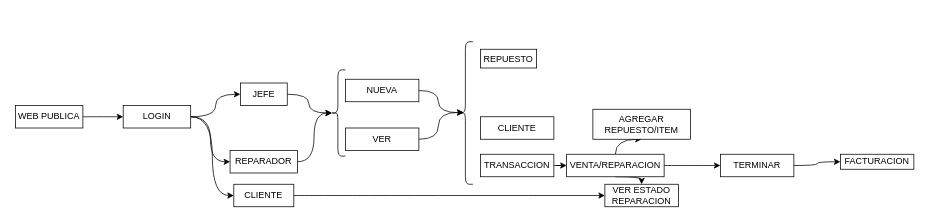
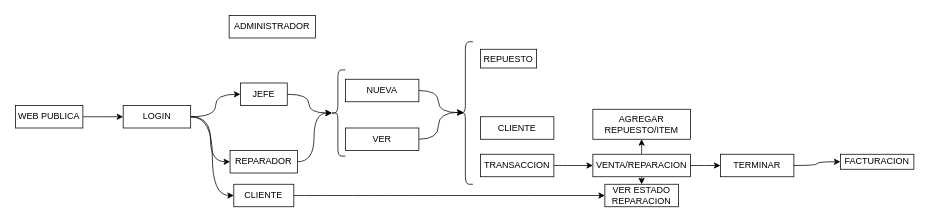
  <mxCell id="0" />
  <mxCell id="1" parent="0" />
  <mxCell id="2" style="edgeStyle=orthogonalEdgeStyle;shape=connector;curved=1;rounded=0;orthogonalLoop=1;jettySize=auto;html=1;exitX=1;exitY=0.5;exitDx=0;exitDy=0;entryX=0;entryY=0.5;entryDx=0;entryDy=0;labelBackgroundColor=default;strokeColor=default;fontFamily=Helvetica;fontSize=11;fontColor=default;endArrow=classic;" parent="1" source="5" target="9" edge="1"><mxGeometry relative="1" as="geometry" /></mxCell>
  <mxCell id="3" style="edgeStyle=orthogonalEdgeStyle;shape=connector;curved=1;rounded=0;orthogonalLoop=1;jettySize=auto;html=1;exitX=1;exitY=0.5;exitDx=0;exitDy=0;entryX=0;entryY=0.5;entryDx=0;entryDy=0;labelBackgroundColor=default;strokeColor=default;fontFamily=Helvetica;fontSize=11;fontColor=default;endArrow=classic;" parent="1" source="5" target="12" edge="1"><mxGeometry relative="1" as="geometry" /></mxCell>
  <mxCell id="4" style="edgeStyle=orthogonalEdgeStyle;shape=connector;curved=1;rounded=0;orthogonalLoop=1;jettySize=auto;html=1;exitX=1;exitY=0.5;exitDx=0;exitDy=0;entryX=0;entryY=0.5;entryDx=0;entryDy=0;labelBackgroundColor=default;strokeColor=default;fontFamily=Helvetica;fontSize=11;fontColor=default;endArrow=classic;" parent="1" source="5" target="7" edge="1"><mxGeometry relative="1" as="geometry" /></mxCell>
  <mxCell id="5" value="LOGIN" style="rounded=0;whiteSpace=wrap;html=1;" parent="1" vertex="1"><mxGeometry x="163.75" y="140" width="90" height="30" as="geometry" /></mxCell>
  <mxCell id="6" style="edgeStyle=orthogonalEdgeStyle;shape=connector;curved=1;rounded=0;orthogonalLoop=1;jettySize=auto;html=1;exitX=1;exitY=0.5;exitDx=0;exitDy=0;entryX=0;entryY=0.5;entryDx=0;entryDy=0;labelBackgroundColor=default;strokeColor=default;fontFamily=Helvetica;fontSize=11;fontColor=default;endArrow=classic;" parent="1" source="7" target="17" edge="1"><mxGeometry relative="1" as="geometry" /></mxCell>
  <mxCell id="7" value="CLIENTE" style="rounded=0;whiteSpace=wrap;html=1;" parent="1" vertex="1"><mxGeometry x="311.25" y="245" width="80" height="30" as="geometry" /></mxCell>
  <mxCell id="8" style="edgeStyle=orthogonalEdgeStyle;shape=connector;curved=1;rounded=0;orthogonalLoop=1;jettySize=auto;html=1;exitX=1;exitY=0.5;exitDx=0;exitDy=0;labelBackgroundColor=default;strokeColor=default;fontFamily=Helvetica;fontSize=11;fontColor=default;endArrow=classic;entryX=0.1;entryY=0.5;entryDx=0;entryDy=0;entryPerimeter=0;" edge="1" parent="1" source="9" target="33"><mxGeometry relative="1" as="geometry"><mxPoint x="430" y="150" as="targetPoint" /></mxGeometry></mxCell>
  <mxCell id="9" value="REPARADOR" style="rounded=0;whiteSpace=wrap;html=1;" parent="1" vertex="1"><mxGeometry x="306.25" y="200" width="90" height="30" as="geometry" /></mxCell>
+ <mxCell id="10" value="ADMINISTRADOR" style="rounded=0;whiteSpace=wrap;html=1;" parent="1" vertex="1"><mxGeometry x="305" y="20" width="115" height="30" as="geometry" /></mxCell>
  <mxCell id="11" style="edgeStyle=orthogonalEdgeStyle;shape=connector;curved=1;rounded=0;orthogonalLoop=1;jettySize=auto;html=1;exitX=1;exitY=0.5;exitDx=0;exitDy=0;entryX=0.1;entryY=0.5;entryDx=0;entryDy=0;entryPerimeter=0;labelBackgroundColor=default;strokeColor=default;fontFamily=Helvetica;fontSize=11;fontColor=default;endArrow=classic;" edge="1" parent="1" source="12" target="33"><mxGeometry relative="1" as="geometry" /></mxCell>
  <mxCell id="12" value="JEFE" style="rounded=0;whiteSpace=wrap;html=1;" parent="1" vertex="1"><mxGeometry x="320" y="110" width="62.5" height="30" as="geometry" /></mxCell>
  <mxCell id="13" style="edgeStyle=orthogonalEdgeStyle;shape=connector;curved=1;rounded=0;orthogonalLoop=1;jettySize=auto;html=1;exitX=1;exitY=0.5;exitDx=0;exitDy=0;entryX=0;entryY=0.5;entryDx=0;entryDy=0;labelBackgroundColor=default;strokeColor=default;fontFamily=Helvetica;fontSize=11;fontColor=default;endArrow=classic;" parent="1" source="14" target="5" edge="1"><mxGeometry relative="1" as="geometry" /></mxCell>
  <mxCell id="14" value="WEB PUBLICA" style="rounded=0;whiteSpace=wrap;html=1;" parent="1" vertex="1"><mxGeometry x="20" y="140" width="90" height="30" as="geometry" /></mxCell>
  <mxCell id="15" style="edgeStyle=orthogonalEdgeStyle;shape=connector;curved=1;rounded=0;orthogonalLoop=1;jettySize=auto;html=1;entryX=0;entryY=0.5;entryDx=0;entryDy=0;labelBackgroundColor=default;strokeColor=default;fontFamily=Helvetica;fontSize=11;fontColor=default;endArrow=classic;" edge="1" parent="1" source="16" target="22"><mxGeometry relative="1" as="geometry" /></mxCell>
  <mxCell id="16" value="TRANSACCION" style="rounded=0;whiteSpace=wrap;html=1;" parent="1" vertex="1"><mxGeometry x="640" y="205" width="98" height="30" as="geometry" /></mxCell>
  <mxCell id="17" value="VER ESTADO REPARACION" style="rounded=0;whiteSpace=wrap;html=1;" parent="1" vertex="1"><mxGeometry x="806" y="245" width="98" height="30" as="geometry" /></mxCell>
  <mxCell id="18" value="FACTURACION" style="rounded=0;whiteSpace=wrap;html=1;" parent="1" vertex="1"><mxGeometry x="1120" y="205" width="98" height="20" as="geometry" /></mxCell>
  <mxCell id="19" style="edgeStyle=orthogonalEdgeStyle;shape=connector;curved=1;rounded=0;orthogonalLoop=1;jettySize=auto;html=1;exitX=0.5;exitY=1;exitDx=0;exitDy=0;entryX=0.5;entryY=0;entryDx=0;entryDy=0;labelBackgroundColor=default;strokeColor=default;fontFamily=Helvetica;fontSize=11;fontColor=default;endArrow=classic;" parent="1" source="22" target="17" edge="1"><mxGeometry relative="1" as="geometry" /></mxCell>
  <mxCell id="20" style="edgeStyle=orthogonalEdgeStyle;shape=connector;curved=1;rounded=0;orthogonalLoop=1;jettySize=auto;html=1;exitX=1;exitY=0.5;exitDx=0;exitDy=0;entryX=0;entryY=0.5;entryDx=0;entryDy=0;labelBackgroundColor=default;strokeColor=default;fontFamily=Helvetica;fontSize=11;fontColor=default;endArrow=classic;" edge="1" parent="1" source="22" target="28"><mxGeometry relative="1" as="geometry" /></mxCell>
  <mxCell id="21" style="edgeStyle=orthogonalEdgeStyle;shape=connector;curved=1;rounded=0;orthogonalLoop=1;jettySize=auto;html=1;exitX=0.5;exitY=0;exitDx=0;exitDy=0;entryX=0.5;entryY=1;entryDx=0;entryDy=0;labelBackgroundColor=default;strokeColor=default;fontFamily=Helvetica;fontSize=11;fontColor=default;endArrow=classic;" edge="1" parent="1" source="22" target="29"><mxGeometry relative="1" as="geometry" /></mxCell>
- <mxCell id="22" value="VENTA/REPARACION" style="rounded=0;whiteSpace=wrap;html=1;" parent="1" vertex="1"><mxGeometry x="755" y="205" width="130" height="30" as="geometry" /></mxCell>
+ <mxCell id="22" value="VENTA/REPARACION" style="rounded=0;whiteSpace=wrap;html=1;" parent="1" vertex="1"><mxGeometry x="790" y="205" width="130" height="30" as="geometry" /></mxCell>
  <mxCell id="23" style="edgeStyle=orthogonalEdgeStyle;shape=connector;curved=1;rounded=0;orthogonalLoop=1;jettySize=auto;html=1;exitX=1;exitY=0.5;exitDx=0;exitDy=0;entryX=0.379;entryY=0.498;entryDx=0;entryDy=0;entryPerimeter=0;labelBackgroundColor=default;strokeColor=default;fontFamily=Helvetica;fontSize=11;fontColor=default;endArrow=classic;" edge="1" parent="1" source="24" target="32"><mxGeometry relative="1" as="geometry" /></mxCell>
  <mxCell id="24" value="NUEVA" style="rounded=0;whiteSpace=wrap;html=1;" vertex="1" parent="1"><mxGeometry x="460" y="105" width="98" height="30" as="geometry" /></mxCell>
  <mxCell id="25" style="edgeStyle=orthogonalEdgeStyle;shape=connector;curved=1;rounded=0;orthogonalLoop=1;jettySize=auto;html=1;exitX=1;exitY=0.5;exitDx=0;exitDy=0;labelBackgroundColor=default;strokeColor=default;fontFamily=Helvetica;fontSize=11;fontColor=default;endArrow=classic;entryX=0.37;entryY=0.495;entryDx=0;entryDy=0;entryPerimeter=0;" edge="1" parent="1" source="26" target="32"><mxGeometry relative="1" as="geometry"><mxPoint x="580" y="100" as="targetPoint" /></mxGeometry></mxCell>
  <mxCell id="26" value="VER" style="rounded=0;whiteSpace=wrap;html=1;" vertex="1" parent="1"><mxGeometry x="460" y="170" width="98" height="30" as="geometry" /></mxCell>
  <mxCell id="27" style="edgeStyle=orthogonalEdgeStyle;shape=connector;curved=1;rounded=0;orthogonalLoop=1;jettySize=auto;html=1;exitX=1;exitY=0.5;exitDx=0;exitDy=0;entryX=0;entryY=0.5;entryDx=0;entryDy=0;labelBackgroundColor=default;strokeColor=default;fontFamily=Helvetica;fontSize=11;fontColor=default;endArrow=classic;" edge="1" parent="1" source="28" target="18"><mxGeometry relative="1" as="geometry" /></mxCell>
  <mxCell id="28" value="TERMINAR" style="rounded=0;whiteSpace=wrap;html=1;" vertex="1" parent="1"><mxGeometry x="960" y="205" width="98" height="30" as="geometry" /></mxCell>
  <mxCell id="29" value="AGREGAR REPUESTO/ITEM" style="rounded=0;whiteSpace=wrap;html=1;" vertex="1" parent="1"><mxGeometry x="790" y="145" width="130" height="40" as="geometry" /></mxCell>
  <mxCell id="30" value="CLIENTE" style="rounded=0;whiteSpace=wrap;html=1;" vertex="1" parent="1"><mxGeometry x="640" y="155" width="98" height="30" as="geometry" /></mxCell>
  <mxCell id="31" value="REPUESTO" style="rounded=0;whiteSpace=wrap;html=1;" vertex="1" parent="1"><mxGeometry x="640" y="65" width="75" height="25" as="geometry" /></mxCell>
  <mxCell id="32" value="" style="shape=curlyBracket;whiteSpace=wrap;html=1;rounded=1;labelPosition=left;verticalLabelPosition=middle;align=right;verticalAlign=middle;fontFamily=Helvetica;fontSize=11;fontColor=default;curved=1;" vertex="1" parent="1"><mxGeometry x="610" y="55" width="20" height="190" as="geometry" /></mxCell>
  <mxCell id="33" value="" style="shape=curlyBracket;whiteSpace=wrap;html=1;rounded=1;labelPosition=left;verticalLabelPosition=middle;align=right;verticalAlign=middle;fontFamily=Helvetica;fontSize=11;fontColor=default;curved=1;" vertex="1" parent="1"><mxGeometry x="440" y="92.5" width="20" height="115" as="geometry" /></mxCell>
